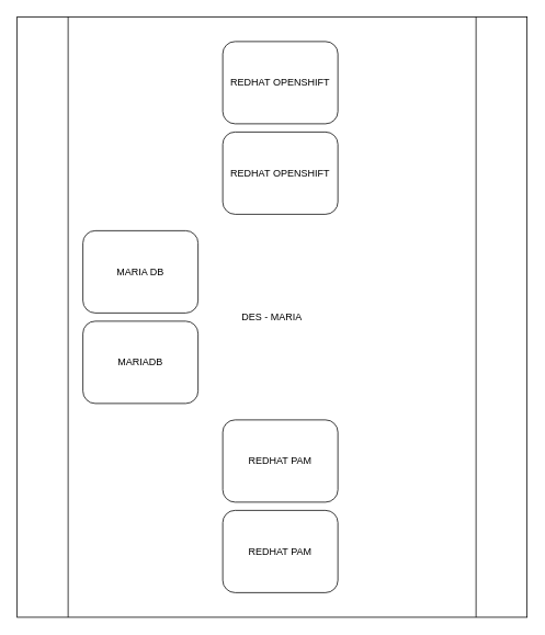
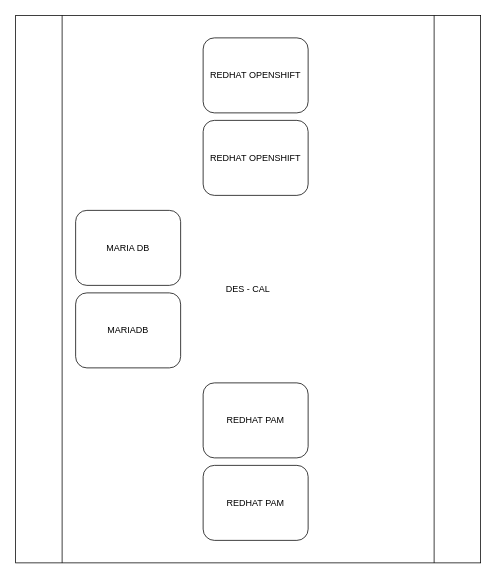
  <mxCell id="0" />
  <mxCell id="1" parent="0" />
- <mxCell id="2" value="DES - MARIA" style="shape=process;whiteSpace=wrap;html=1;backgroundOutline=1;" vertex="1" parent="1"><mxGeometry x="20" y="20" width="620" height="730" as="geometry" /></mxCell>
+ <mxCell id="2" value="DES - CAL" style="shape=process;whiteSpace=wrap;html=1;backgroundOutline=1;" vertex="1" parent="1"><mxGeometry x="20" y="20" width="620" height="730" as="geometry" /></mxCell>
  <mxCell id="3" value="REDHAT&amp;nbsp;OPENSHIFT" style="rounded=1;whiteSpace=wrap;html=1;" vertex="1" parent="1"><mxGeometry x="270" y="50" width="140" height="100" as="geometry" /></mxCell>
  <mxCell id="4" value="REDHAT PAM" style="rounded=1;whiteSpace=wrap;html=1;" vertex="1" parent="1"><mxGeometry x="270" y="510" width="140" height="100" as="geometry" /></mxCell>
  <mxCell id="5" value="MARIADB" style="rounded=1;whiteSpace=wrap;html=1;" vertex="1" parent="1"><mxGeometry x="100" y="390" width="140" height="100" as="geometry" /></mxCell>
  <mxCell id="6" value="REDHAT&amp;nbsp;OPENSHIFT" style="rounded=1;whiteSpace=wrap;html=1;" vertex="1" parent="1"><mxGeometry x="270" y="160" width="140" height="100" as="geometry" /></mxCell>
  <mxCell id="7" value="MARIA DB" style="rounded=1;whiteSpace=wrap;html=1;" vertex="1" parent="1"><mxGeometry x="100" y="280" width="140" height="100" as="geometry" /></mxCell>
  <mxCell id="8" value="REDHAT PAM" style="rounded=1;whiteSpace=wrap;html=1;" vertex="1" parent="1"><mxGeometry x="270" y="620" width="140" height="100" as="geometry" /></mxCell>
